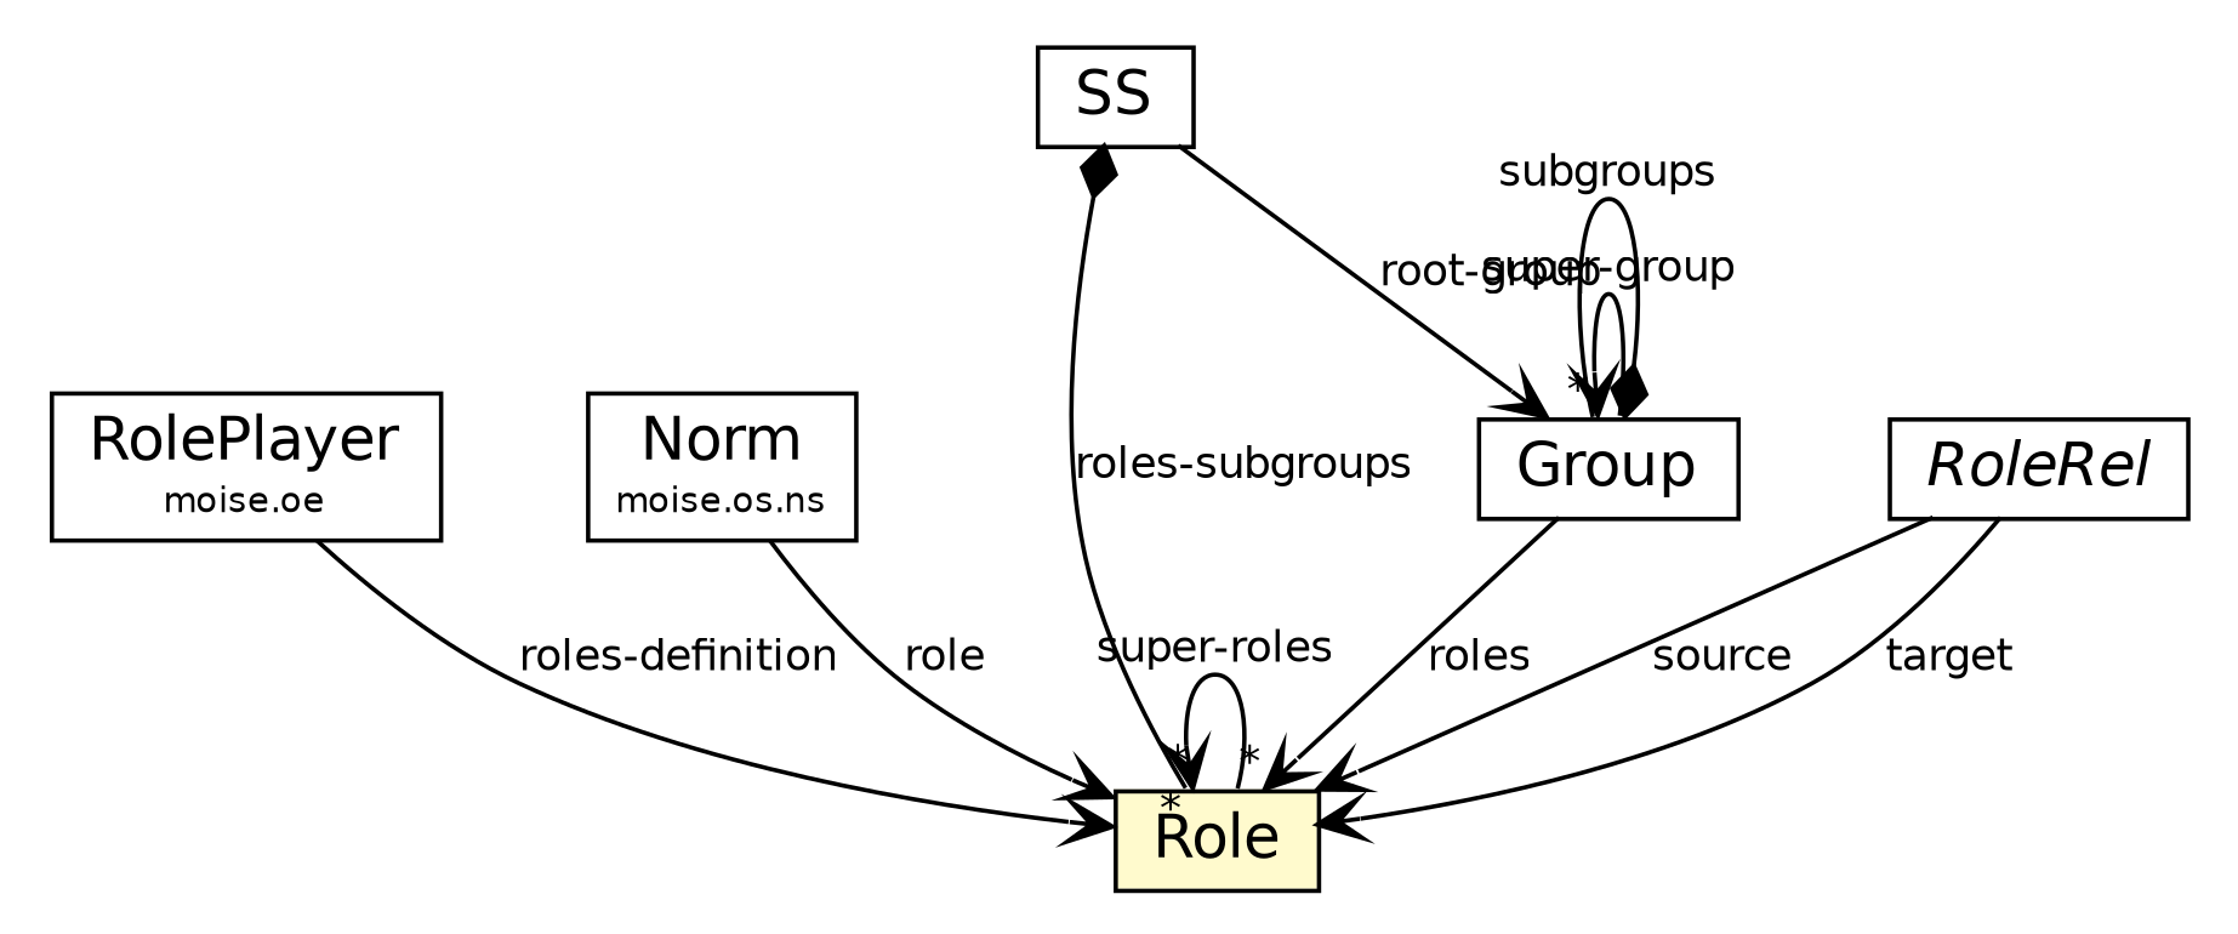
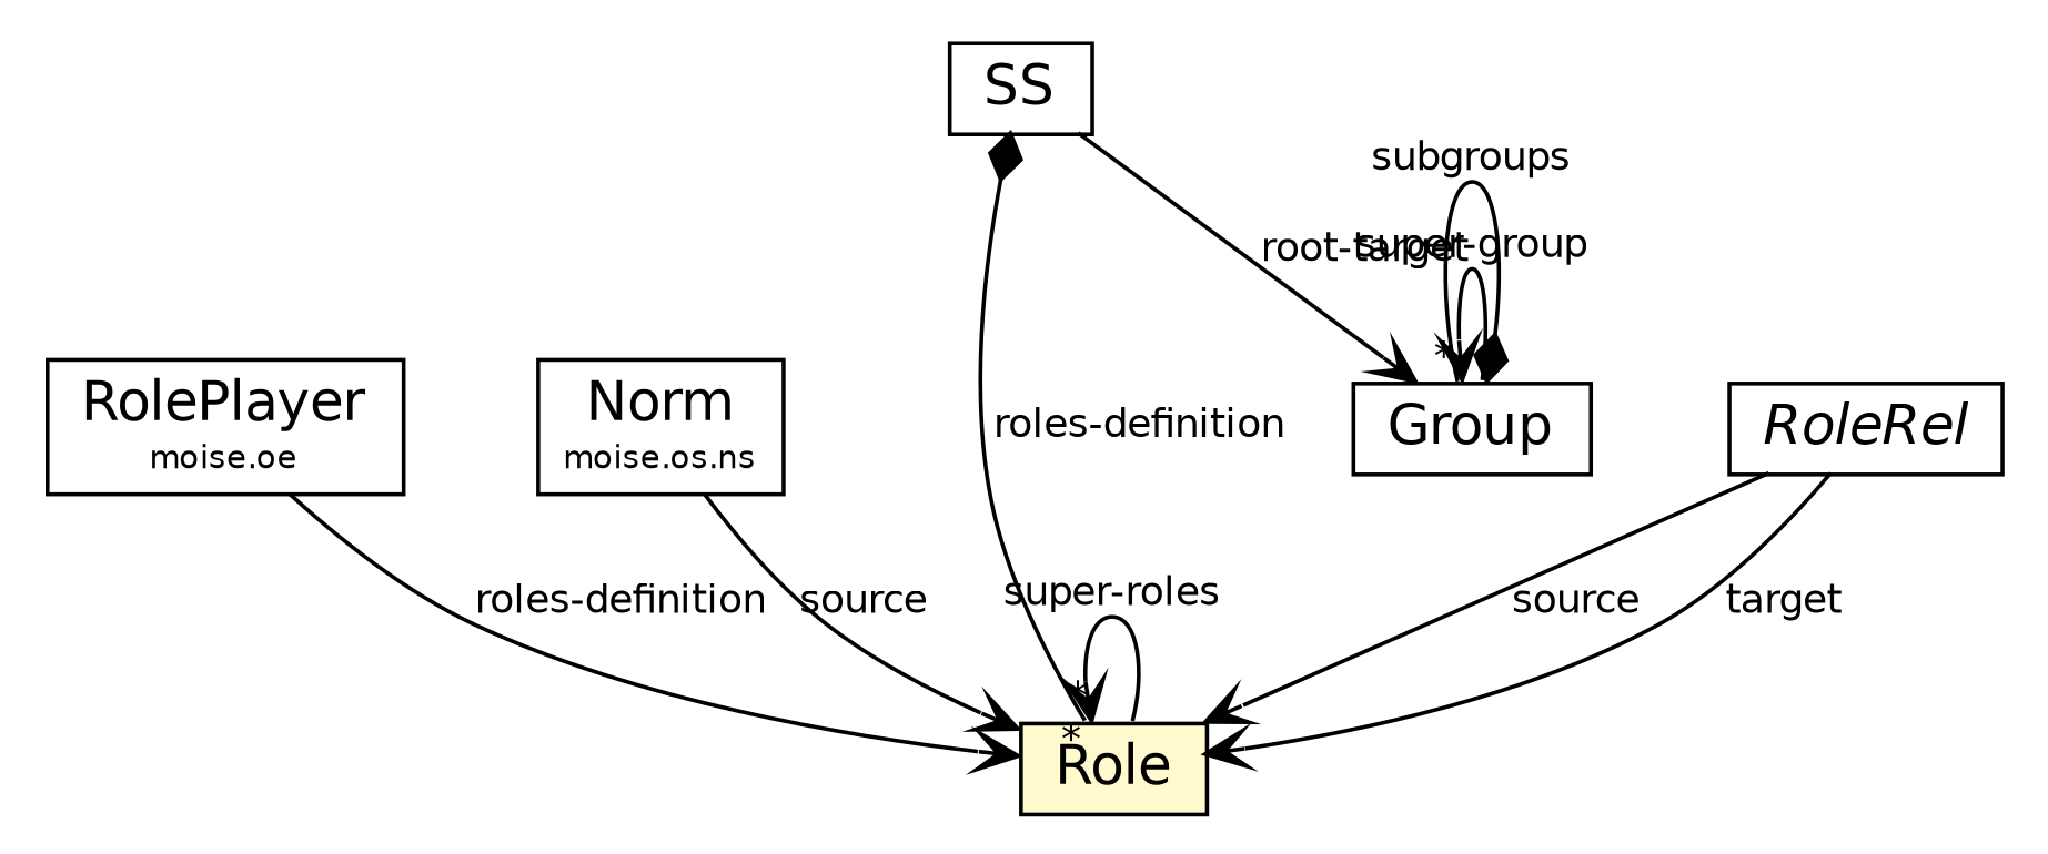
  digraph {
    nodesep=0.25
    ranksep=0.5
    node [fontcolor=black fontname=Helvetica fontsize=14.0 shape=plaintext]
    edge [arrowhead=open color=black fontcolor=black fontname=Helvetica fontsize=10.0 headport=p labelfontname=Helvetica labelfontsize=10 tailport=p]
    n1 [label=<<table title="moise.oe.RolePlayer" border="0" cellborder="1" cellspacing="0" cellpadding="2" port="p" href="../../oe/RolePlayer.html"> 		<tr><td><table border="0" cellspacing="0" cellpadding="1"> <tr><td align="center" balign="center"> RolePlayer </td></tr> <tr><td align="center" balign="center"><font point-size="8.0"> moise.oe </font></td></tr> 		</table></td></tr> 		</table>>]
    n2 [label=<<table title="moise.os.ss.Role" border="0" cellborder="1" cellspacing="0" cellpadding="2" port="p" bgcolor="lemonChiffon" href="./Role.html"> 		<tr><td><table border="0" cellspacing="0" cellpadding="1"> <tr><td align="center" balign="center"> Role </td></tr> 		</table></td></tr> 		</table>>]
    n3 [label=<<table title="moise.os.ns.Norm" border="0" cellborder="1" cellspacing="0" cellpadding="2" port="p" href="../ns/Norm.html"> 		<tr><td><table border="0" cellspacing="0" cellpadding="1"> <tr><td align="center" balign="center"> Norm </td></tr> <tr><td align="center" balign="center"><font point-size="8.0"> moise.os.ns </font></td></tr> 		</table></td></tr> 		</table>>]
    n4 [label=<<table title="moise.os.ss.SS" border="0" cellborder="1" cellspacing="0" cellpadding="2" port="p" href="./SS.html"> 		<tr><td><table border="0" cellspacing="0" cellpadding="1"> <tr><td align="center" balign="center"> SS </td></tr> 		</table></td></tr> 		</table>>]
    n5 [label=<<table title="moise.os.ss.Group" border="0" cellborder="1" cellspacing="0" cellpadding="2" port="p" href="./Group.html"> 		<tr><td><table border="0" cellspacing="0" cellpadding="1"> <tr><td align="center" balign="center"> Group </td></tr> 		</table></td></tr> 		</table>>]
    n6 [label=<<table title="moise.os.ss.RoleRel" border="0" cellborder="1" cellspacing="0" cellpadding="2" port="p" href="./RoleRel.html"> 		<tr><td><table border="0" cellspacing="0" cellpadding="1"> <tr><td align="center" balign="center"><font face="Helvetica-Oblique"> RoleRel </font></td></tr> 		</table></td></tr> 		</table>>]
    n1 -> n2 [label="roles-definition"]
    n2 -> n2 [headlabel="*" label="super-roles"]
-   n3 -> n2 [label=role]
-   n4 -> n2 [arrowhead=none arrowtail=diamond dir=both headlabel="*" label="roles-subgroups"]
-   n4 -> n5 [label="root-group"]
-   n5 -> n2 [headlabel="*" label=roles]
+   n3 -> n2 [label=source]
+   n4 -> n2 [arrowhead=none arrowtail=diamond dir=both headlabel="*" label="roles-definition"]
+   n4 -> n5 [label="root-target"]
    n5 -> n5 [label="super-group"]
    n5 -> n5 [arrowhead=none arrowtail=diamond dir=both headlabel="*" label=subgroups]
    n6 -> n2 [label=source]
    n6 -> n2 [label=target]
  }
